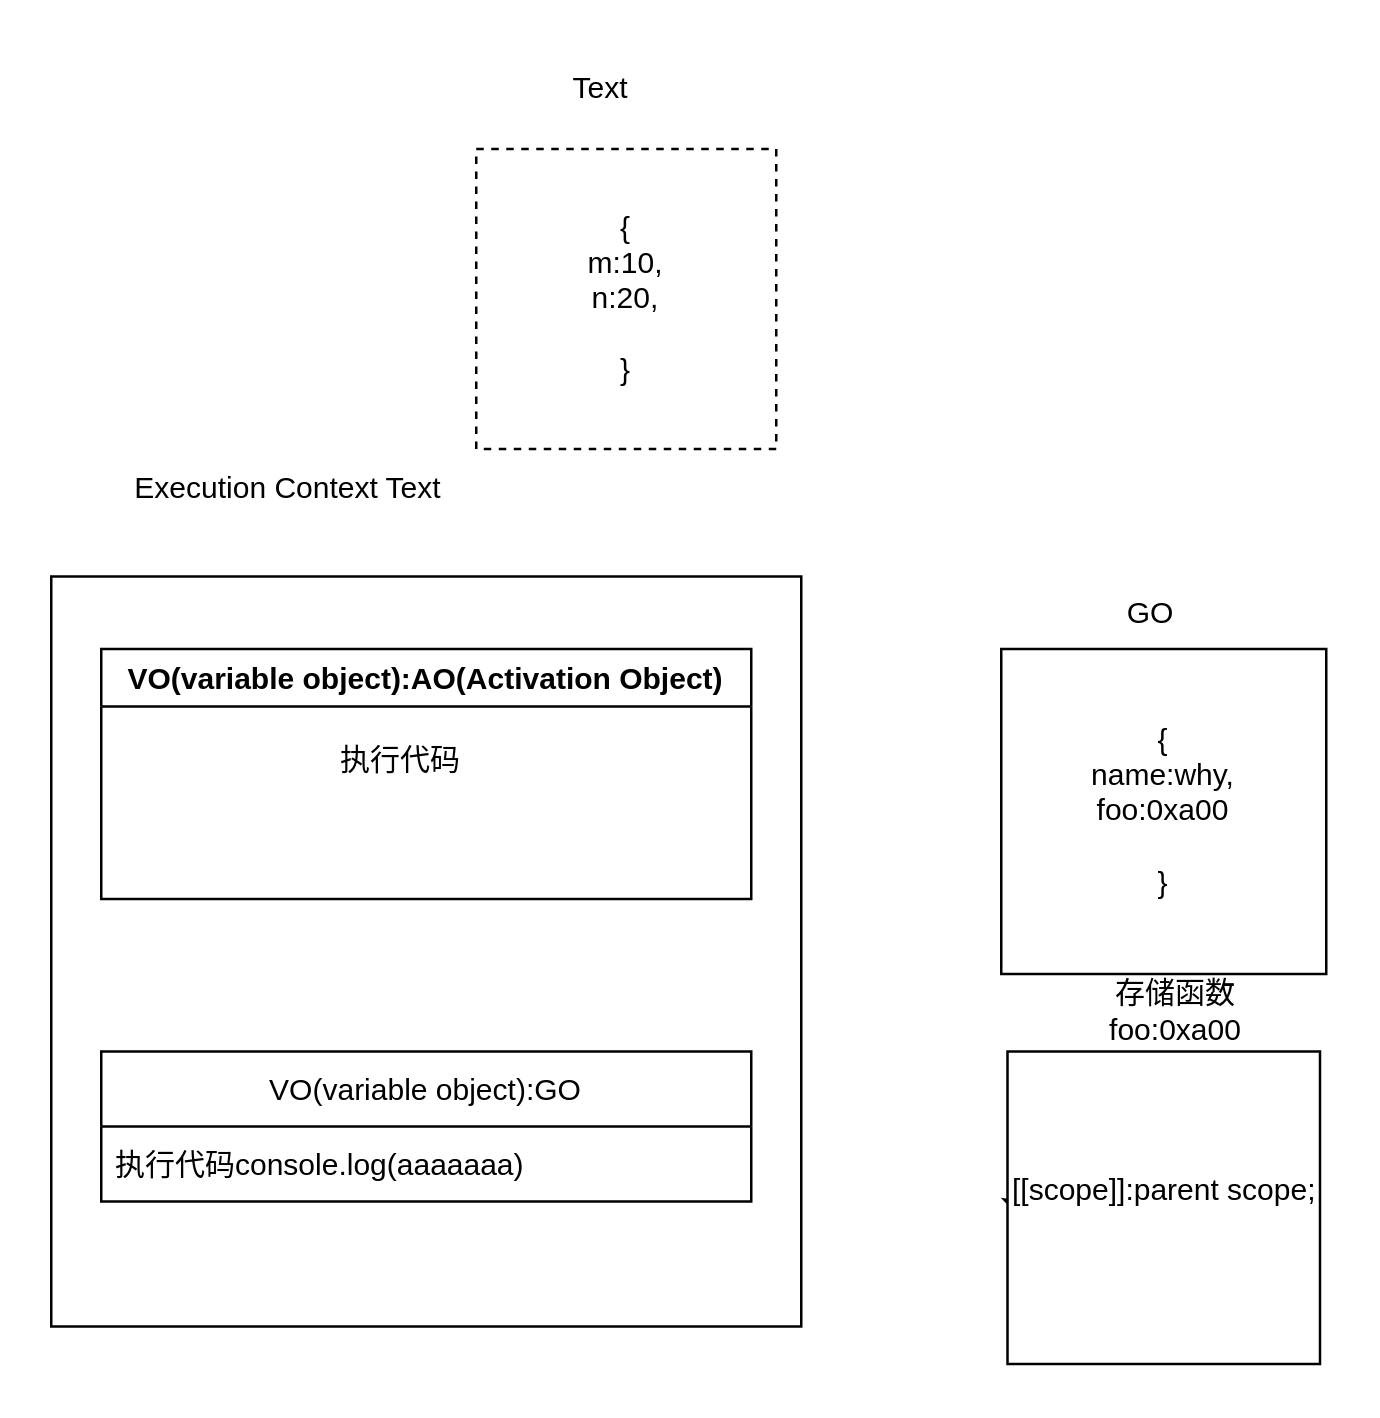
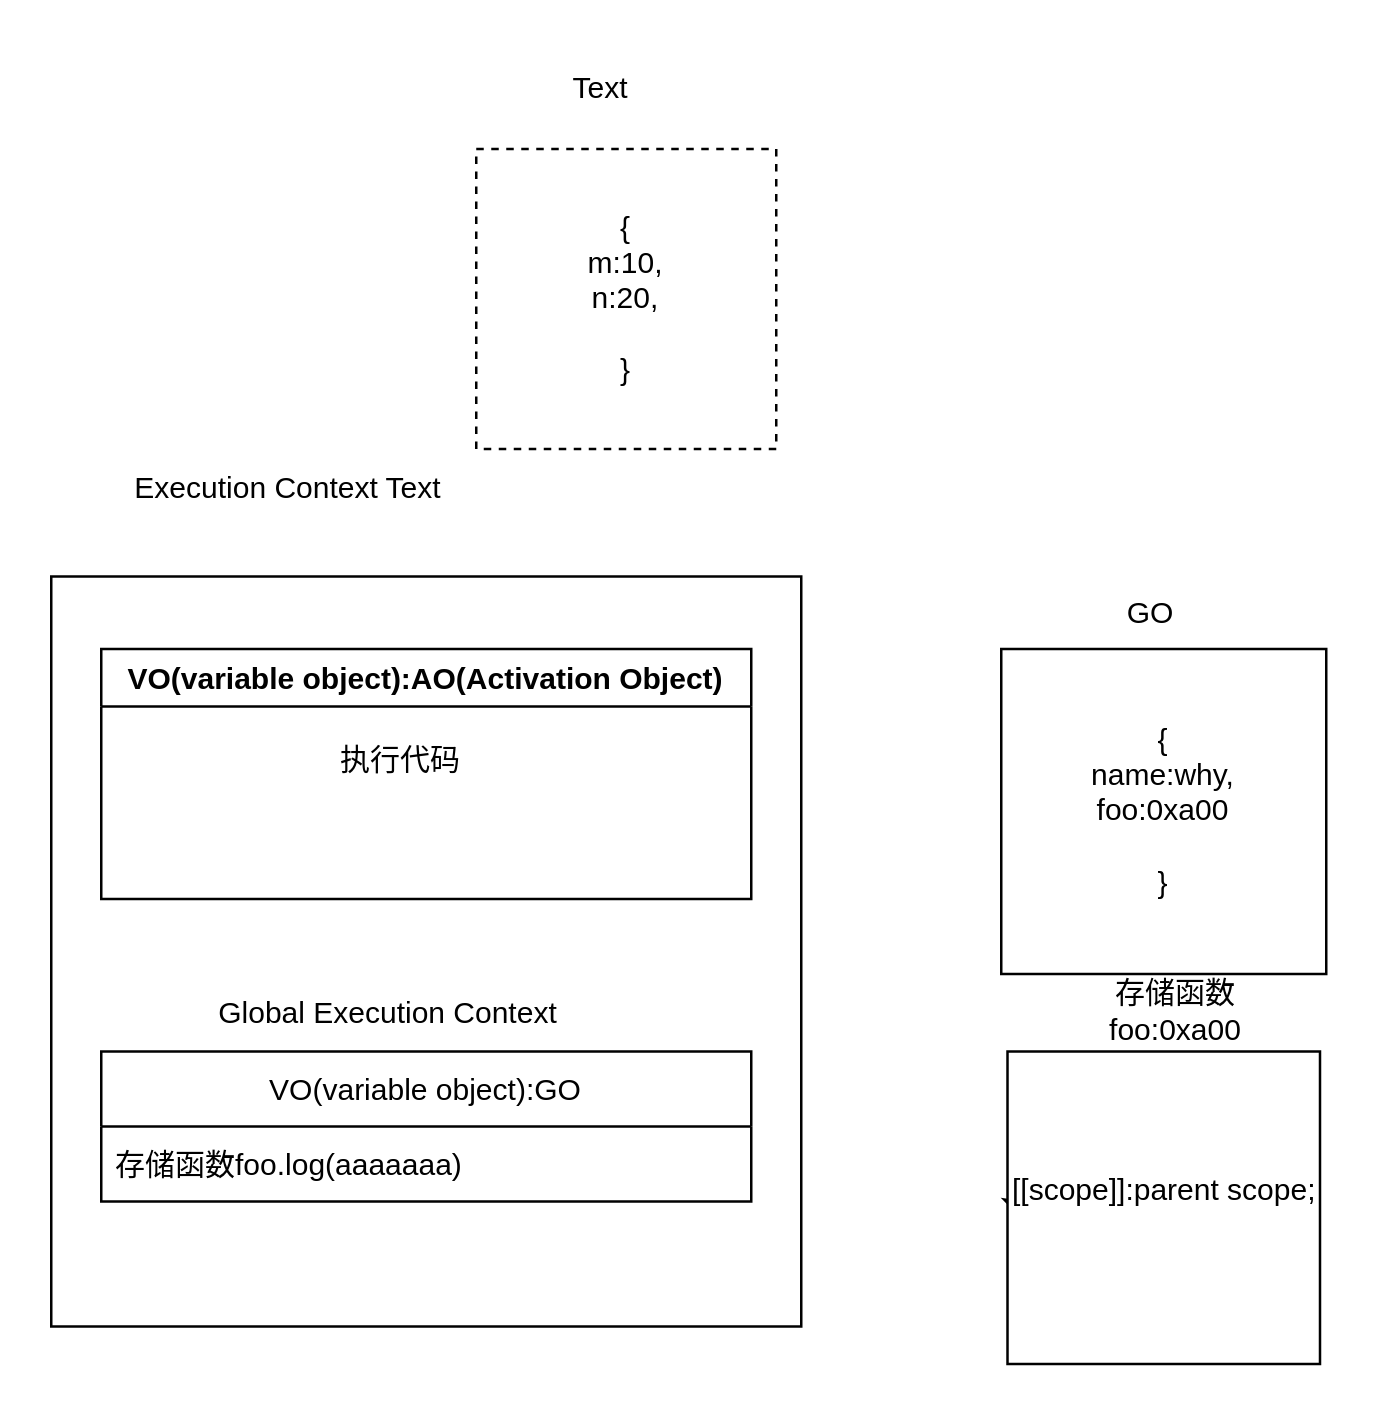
  <mxCell id="0" />
  <mxCell id="1" parent="0" />
  <mxCell id="2" value="" style="whiteSpace=wrap;html=1;aspect=fixed;" vertex="1" parent="1"><mxGeometry x="20" y="230" width="300" height="300" as="geometry" /></mxCell>
  <mxCell id="3" value="Execution Context Text" style="text;html=1;strokeColor=none;fillColor=none;align=center;verticalAlign=middle;whiteSpace=wrap;rounded=0;" vertex="1" parent="1"><mxGeometry x="40" y="180" width="150" height="30" as="geometry" /></mxCell>
  <mxCell id="4" value="VO(variable object):GO" style="swimlane;fontStyle=0;childLayout=stackLayout;horizontal=1;startSize=30;horizontalStack=0;resizeParent=1;resizeParentMax=0;resizeLast=0;collapsible=1;marginBottom=0;" vertex="1" parent="1"><mxGeometry x="40" y="420" width="260" height="60" as="geometry" /></mxCell>
- <mxCell id="5" value="执行代码console.log(aaaaaaa)" style="text;strokeColor=none;fillColor=none;align=left;verticalAlign=middle;spacingLeft=4;spacingRight=4;overflow=hidden;points=[[0,0.5],[1,0.5]];portConstraint=eastwest;rotatable=0;" vertex="1" parent="4"><mxGeometry y="30" width="260" height="30" as="geometry" /></mxCell>
+ <mxCell id="5" value="存储函数foo.log(aaaaaaa)" style="text;strokeColor=none;fillColor=none;align=left;verticalAlign=middle;spacingLeft=4;spacingRight=4;overflow=hidden;points=[[0,0.5],[1,0.5]];portConstraint=eastwest;rotatable=0;" vertex="1" parent="4"><mxGeometry y="30" width="260" height="30" as="geometry" /></mxCell>
+ <mxCell id="6" value="Global Execution Context" style="text;html=1;strokeColor=none;fillColor=none;align=center;verticalAlign=middle;whiteSpace=wrap;rounded=0;" vertex="1" parent="1"><mxGeometry x="80" y="390" width="150" height="30" as="geometry" /></mxCell>
  <mxCell id="7" style="edgeStyle=none;html=1;exitX=0;exitY=0.5;exitDx=0;exitDy=0;" edge="1" parent="1" source="8"><mxGeometry relative="1" as="geometry"><mxPoint x="410" y="310" as="targetPoint" /></mxGeometry></mxCell>
  <mxCell id="8" value="{&lt;br&gt;name:why,&lt;br&gt;foo:0xa00&lt;br&gt;&lt;br&gt;}" style="whiteSpace=wrap;html=1;aspect=fixed;" vertex="1" parent="1"><mxGeometry x="400" y="259" width="130" height="130" as="geometry" /></mxCell>
  <mxCell id="9" value="GO" style="text;html=1;strokeColor=none;fillColor=none;align=center;verticalAlign=middle;whiteSpace=wrap;rounded=0;" vertex="1" parent="1"><mxGeometry x="430" y="230" width="60" height="30" as="geometry" /></mxCell>
  <mxCell id="10" style="edgeStyle=none;html=1;exitX=0;exitY=0.5;exitDx=0;exitDy=0;" edge="1" parent="1" source="11"><mxGeometry relative="1" as="geometry"><mxPoint x="410" y="480" as="targetPoint" /></mxGeometry></mxCell>
  <mxCell id="11" value="[[scope]]:parent scope;&lt;br&gt;&lt;br&gt;" style="whiteSpace=wrap;html=1;aspect=fixed;" vertex="1" parent="1"><mxGeometry x="402.5" y="420" width="125" height="125" as="geometry" /></mxCell>
  <mxCell id="12" value="存储函数foo:0xa00" style="text;html=1;strokeColor=none;fillColor=none;align=center;verticalAlign=middle;whiteSpace=wrap;rounded=0;" vertex="1" parent="1"><mxGeometry x="420" y="389" width="100" height="30" as="geometry" /></mxCell>
  <mxCell id="13" value="{&lt;br&gt;m:10,&lt;br&gt;n:20,&lt;br&gt;&lt;br&gt;}" style="whiteSpace=wrap;html=1;aspect=fixed;dashed=1;" vertex="1" parent="1"><mxGeometry x="190" y="59" width="120" height="120" as="geometry" /></mxCell>
  <mxCell id="14" value="VO(variable object):AO(Activation Object)" style="swimlane;" vertex="1" parent="1"><mxGeometry x="40" y="259" width="260" height="100" as="geometry" /></mxCell>
  <mxCell id="15" value="执行代码" style="text;html=1;strokeColor=none;fillColor=none;align=center;verticalAlign=middle;whiteSpace=wrap;rounded=0;" vertex="1" parent="14"><mxGeometry x="90" y="30" width="60" height="30" as="geometry" /></mxCell>
  <mxCell id="16" value="Text" style="text;html=1;strokeColor=none;fillColor=none;align=center;verticalAlign=middle;whiteSpace=wrap;rounded=0;" vertex="1" parent="1"><mxGeometry x="210" y="20" width="60" height="30" as="geometry" /></mxCell>
